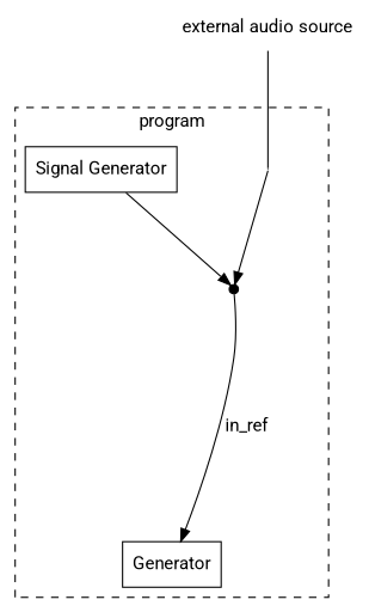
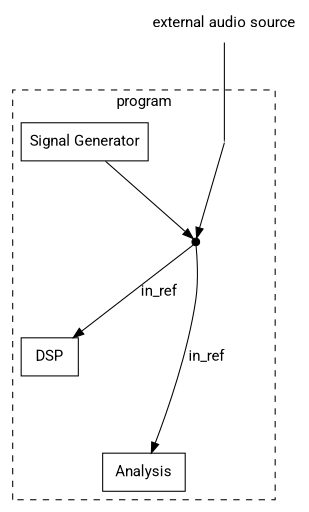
  digraph {
    bgcolor=white
    fontname=Roboto
    nodesep=1.0
    rankdir=TB
    ranksep=1.0
    node [fontname=Roboto shape=box]
    edge [fontname=Roboto]
    dummy [shape=point width=0]
    in_ref_split [shape=point width=0.1]
    n3 [label="Signal Generator"]
-   n5 [label=Generator]
+   n4 [label=DSP]
+   n5 [label=Analysis]
    n6 [label="external audio source" shape=plaintext]
    subgraph cluster_1 {
      label=program
      style=dashed
      dummy
      in_ref_split
      n3
+     n4
      n5
    }
    dummy -> in_ref_split
+   in_ref_split -> n4 [label=in_ref]
    in_ref_split -> n5 [label=in_ref]
    n3 -> in_ref_split
+   n3 -> n4 [style=invis]
+   n4 -> n5 [style=invis]
    n6 -> dummy [arrowhead=none]
  }
